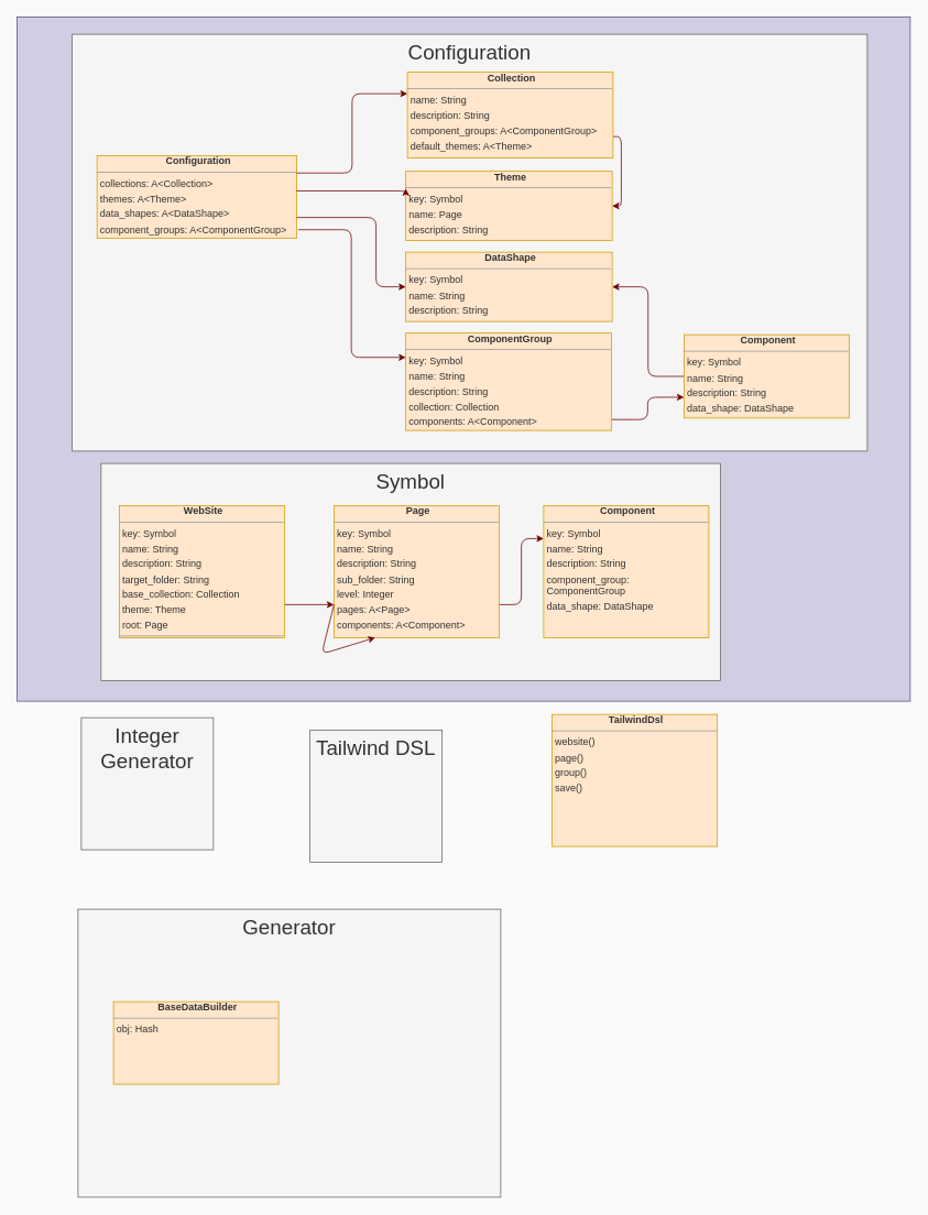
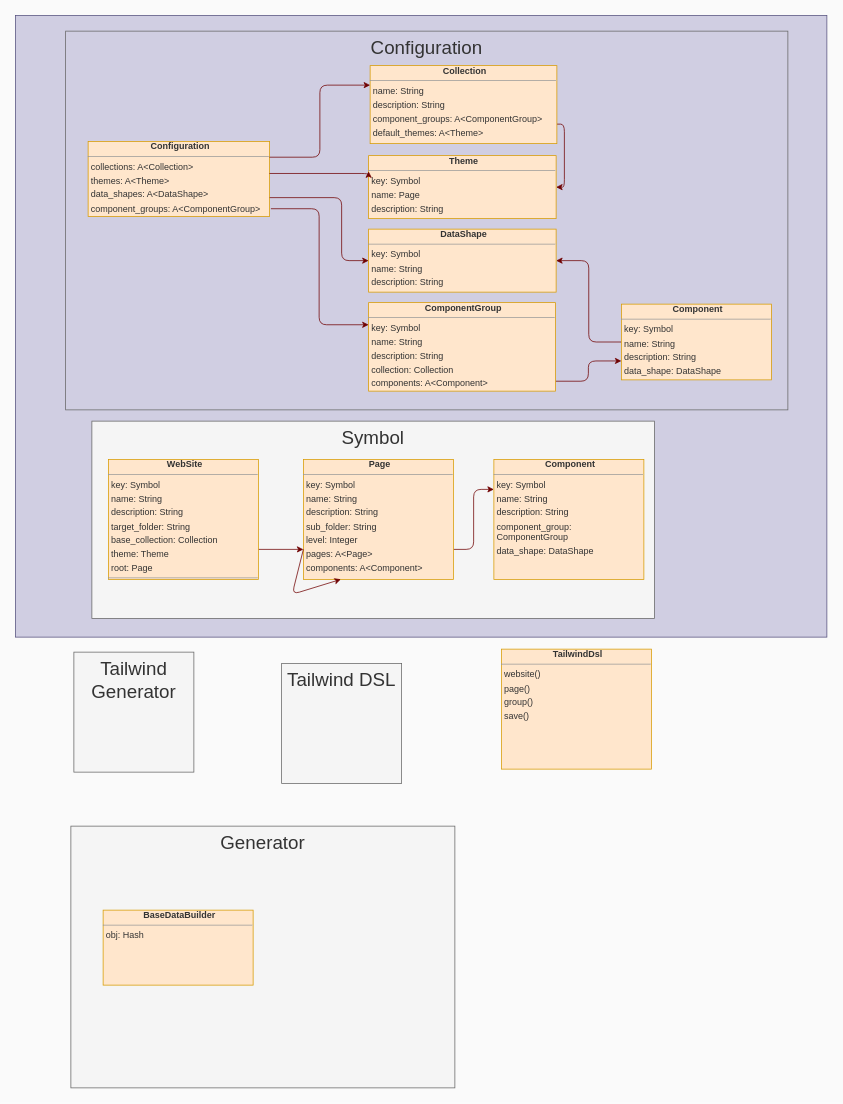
  <mxCell id="0" />
  <mxCell id="1" parent="0" />
  <mxCell id="2" value="Tailwind GEM" style="whiteSpace=wrap;html=1;rounded=0;fillColor=#d0cee2;strokeColor=#56517e;" parent="1" vertex="1"><mxGeometry x="20" y="20" width="1082" height="829" as="geometry" /></mxCell>
  <mxCell id="3" value="Symbol" style="whiteSpace=wrap;html=1;rounded=0;fillColor=#f5f5f5;strokeColor=#666666;fontColor=#333333;verticalAlign=top;fontSize=25;" parent="1" vertex="1"><mxGeometry x="122" y="561" width="750" height="263" as="geometry" /></mxCell>
  <mxCell id="4" style="edgeStyle=orthogonalEdgeStyle;shape=connector;rounded=1;html=1;exitX=1;exitY=0.75;exitDx=0;exitDy=0;entryX=0;entryY=0.75;entryDx=0;entryDy=0;labelBackgroundColor=default;fontFamily=Helvetica;fontSize=25;fontColor=default;endArrow=classic;strokeColor=#6F0000;fillColor=#a20025;elbow=vertical;" parent="1" source="5" target="7" edge="1"><mxGeometry relative="1" as="geometry" /></mxCell>
  <mxCell id="5" value="&lt;p style=&quot;margin:0px;margin-left:4px;margin-bottom:4px;text-align:center&quot;&gt;&lt;b&gt;WebSite&lt;/b&gt;&lt;/p&gt;&lt;hr size=&quot;1&quot;/&gt;&lt;p style=&quot;margin:0px;margin-left:4px;margin-bottom:4px&quot;&gt;key: Symbol&lt;/p&gt;&lt;p style=&quot;margin:0px;margin-left:4px;margin-bottom:4px&quot;&gt;name: String&lt;/p&gt;&lt;p style=&quot;margin:0px;margin-left:4px;margin-bottom:4px&quot;&gt;description: String&lt;/p&gt;&lt;p style=&quot;margin:0px;margin-left:4px;margin-bottom:4px&quot;&gt;target_folder: String&lt;/p&gt;&lt;p style=&quot;margin:0px;margin-left:4px;margin-bottom:4px&quot;&gt;base_collection: Collection&lt;/p&gt;&lt;p style=&quot;margin:0px;margin-left:4px;margin-bottom:4px&quot;&gt;theme: Theme&lt;/p&gt;&lt;p style=&quot;margin:0px;margin-left:4px;margin-bottom:4px&quot;&gt;root: Page&lt;/p&gt;&lt;hr size=&quot;1&quot;/&gt;&lt;p style=&quot;margin:0px;margin-left:4px;margin-bottom:4px&quot;&gt;favourite_components() : A&amp;lt;Component&amp;gt;&lt;/p&gt;" style="whiteSpace=wrap;html=1;rounded=0;fillColor=#ffe6cc;strokeColor=#d79b00;fontColor=#333333;align=left;overflow=fill;fontSize=12;fontFamily=Helvetica" parent="1" vertex="1"><mxGeometry x="144" y="612" width="200" height="160" as="geometry" /></mxCell>
  <mxCell id="6" style="edgeStyle=orthogonalEdgeStyle;shape=connector;rounded=1;html=1;exitX=1;exitY=0.75;exitDx=0;exitDy=0;entryX=0;entryY=0.25;entryDx=0;entryDy=0;labelBackgroundColor=default;fontFamily=Helvetica;fontSize=25;fontColor=default;endArrow=classic;strokeColor=#6F0000;fillColor=#a20025;elbow=vertical;" parent="1" source="7" target="8" edge="1"><mxGeometry relative="1" as="geometry" /></mxCell>
  <mxCell id="7" value="&lt;p style=&quot;margin:0px;margin-left:4px;margin-bottom:4px;text-align:center&quot;&gt;&lt;b&gt;Page&lt;/b&gt;&lt;/p&gt;&lt;hr size=&quot;1&quot;/&gt;&lt;p style=&quot;margin:0px;margin-left:4px;margin-bottom:4px&quot;&gt;key: Symbol&lt;/p&gt;&lt;p style=&quot;margin:0px;margin-left:4px;margin-bottom:4px&quot;&gt;name: String&lt;/p&gt;&lt;p style=&quot;margin:0px;margin-left:4px;margin-bottom:4px&quot;&gt;description: String&lt;/p&gt;&lt;p style=&quot;margin:0px;margin-left:4px;margin-bottom:4px&quot;&gt;sub_folder: String&lt;/p&gt;&lt;p style=&quot;margin:0px;margin-left:4px;margin-bottom:4px&quot;&gt;level: Integer&lt;/p&gt;&lt;p style=&quot;margin:0px;margin-left:4px;margin-bottom:4px&quot;&gt;pages: A&amp;lt;Page&amp;gt;&lt;/p&gt;&lt;p style=&quot;margin:0px;margin-left:4px;margin-bottom:4px&quot;&gt;components: A&amp;lt;Component&amp;gt;&lt;/p&gt;" style="whiteSpace=wrap;html=1;rounded=0;fillColor=#ffe6cc;strokeColor=#d79b00;fontColor=#333333;align=left;overflow=fill;fontSize=12;fontFamily=Helvetica" parent="1" vertex="1"><mxGeometry x="404" y="612" width="200" height="160" as="geometry" /></mxCell>
  <mxCell id="8" value="&lt;p style=&quot;margin:0px;margin-left:4px;margin-bottom:4px;text-align:center&quot;&gt;&lt;b&gt;Component&lt;/b&gt;&lt;/p&gt;&lt;hr size=&quot;1&quot;/&gt;&lt;p style=&quot;margin:0px;margin-left:4px;margin-bottom:4px&quot;&gt;key: Symbol&lt;/p&gt;&lt;p style=&quot;margin:0px;margin-left:4px;margin-bottom:4px&quot;&gt;name: String&lt;/p&gt;&lt;p style=&quot;margin:0px;margin-left:4px;margin-bottom:4px&quot;&gt;description: String&lt;/p&gt;&lt;p style=&quot;margin:0px;margin-left:4px;margin-bottom:4px&quot;&gt;component_group: ComponentGroup&lt;/p&gt;&lt;p style=&quot;margin:0px;margin-left:4px;margin-bottom:4px&quot;&gt;data_shape: DataShape&lt;/p&gt;" style="whiteSpace=wrap;html=1;rounded=0;fillColor=#ffe6cc;strokeColor=#d79b00;fontColor=#333333;align=left;overflow=fill;fontSize=12;fontFamily=Helvetica" parent="1" vertex="1"><mxGeometry x="658" y="612" width="200" height="160" as="geometry" /></mxCell>
- <mxCell id="9" value="Integer Generator" style="whiteSpace=wrap;html=1;rounded=0;fillColor=#f5f5f5;strokeColor=#666666;fontColor=#333333;verticalAlign=top;fontSize=25;" parent="1" vertex="1"><mxGeometry x="98" y="869" width="160" height="160" as="geometry" /></mxCell>
+ <mxCell id="9" value="Tailwind Generator" style="whiteSpace=wrap;html=1;rounded=0;fillColor=#f5f5f5;strokeColor=#666666;fontColor=#333333;verticalAlign=top;fontSize=25;" parent="1" vertex="1"><mxGeometry x="98" y="869" width="160" height="160" as="geometry" /></mxCell>
  <mxCell id="10" value="Tailwind DSL" style="whiteSpace=wrap;html=1;rounded=0;fillColor=#f5f5f5;strokeColor=#666666;fontColor=#333333;verticalAlign=top;fontSize=25;" parent="1" vertex="1"><mxGeometry x="375" y="884" width="160" height="160" as="geometry" /></mxCell>
  <mxCell id="11" value="&lt;p style=&quot;margin:0px;margin-left:4px;margin-bottom:4px;text-align:center&quot;&gt;&lt;b&gt;TailwindDsl&lt;/b&gt;&lt;/p&gt;&lt;hr size=&quot;1&quot;/&gt;&lt;p style=&quot;margin:0px;margin-left:4px;margin-bottom:4px&quot;&gt;website()&lt;/p&gt;&lt;p style=&quot;margin:0px;margin-left:4px;margin-bottom:4px&quot;&gt;page()&lt;/p&gt;&lt;p style=&quot;margin:0px;margin-left:4px;margin-bottom:4px&quot;&gt;group()&lt;/p&gt;&lt;p style=&quot;margin:0px;margin-left:4px;margin-bottom:4px&quot;&gt;save()&lt;/p&gt;" style="whiteSpace=wrap;html=1;rounded=0;fillColor=#ffe6cc;strokeColor=#d79b00;fontColor=#333333;align=left;overflow=fill;fontSize=12;fontFamily=Helvetica" parent="1" vertex="1"><mxGeometry x="668" y="865" width="200" height="160" as="geometry" /></mxCell>
  <mxCell id="12" value="Generator" style="whiteSpace=wrap;html=1;rounded=0;fillColor=#f5f5f5;strokeColor=#666666;fontColor=#333333;verticalAlign=top;fontSize=25;" parent="1" vertex="1"><mxGeometry x="94" y="1101" width="512" height="349" as="geometry" /></mxCell>
  <mxCell id="13" value="&lt;p style=&quot;margin:0px;margin-left:4px;margin-bottom:4px;text-align:center&quot;&gt;&lt;b&gt;BaseDataBuilder&lt;/b&gt;&lt;/p&gt;&lt;hr size=&quot;1&quot;/&gt;&lt;p style=&quot;margin:0px;margin-left:4px;margin-bottom:4px&quot;&gt;obj: Hash&lt;/p&gt;" style="whiteSpace=wrap;html=1;rounded=0;fillColor=#ffe6cc;strokeColor=#d79b00;fontColor=#333333;align=left;overflow=fill;fontSize=12;fontFamily=Helvetica" parent="1" vertex="1"><mxGeometry x="137" y="1213" width="200" height="100" as="geometry" /></mxCell>
  <mxCell id="14" value="" style="group" parent="1" vertex="1" connectable="0"><mxGeometry x="87" y="41" width="963" height="505" as="geometry" /></mxCell>
- <mxCell id="15" value="Configuration" style="whiteSpace=wrap;html=1;rounded=0;fillColor=#f5f5f5;strokeColor=#666666;fontColor=#333333;verticalAlign=top;fontSize=25;" parent="14" vertex="1"><mxGeometry width="963" height="505" as="geometry" /></mxCell>
+ <mxCell id="15" value="Configuration" style="whiteSpace=wrap;html=1;rounded=0;fillColor=#d0cee2;strokeColor=#666666;fontColor=#333333;verticalAlign=top;fontSize=25;" parent="14" vertex="1"><mxGeometry width="963" height="505" as="geometry" /></mxCell>
  <mxCell id="16" value="&lt;p style=&quot;margin:0px;margin-left:4px;margin-bottom:4px;text-align:center&quot;&gt;&lt;b&gt;Configuration&lt;/b&gt;&lt;/p&gt;&lt;hr size=&quot;1&quot;/&gt;&lt;p style=&quot;margin:0px;margin-left:4px;margin-bottom:4px&quot;&gt;collections: A&amp;lt;Collection&amp;gt;&lt;/p&gt;&lt;p style=&quot;margin:0px;margin-left:4px;margin-bottom:4px&quot;&gt;themes: A&amp;lt;Theme&amp;gt;&lt;/p&gt;&lt;p style=&quot;margin:0px;margin-left:4px;margin-bottom:4px&quot;&gt;data_shapes: A&amp;lt;DataShape&amp;gt;&lt;/p&gt;&lt;p style=&quot;margin:0px;margin-left:4px;margin-bottom:4px&quot;&gt;component_groups: A&amp;lt;ComponentGroup&amp;gt;&lt;/p&gt;" style="whiteSpace=wrap;html=1;rounded=0;fillColor=#ffe6cc;strokeColor=#d79b00;fontColor=#333333;align=left;overflow=fill;fontSize=12;fontFamily=Helvetica" parent="14" vertex="1"><mxGeometry x="30" y="147" width="242" height="100" as="geometry" /></mxCell>
  <mxCell id="17" style="edgeStyle=orthogonalEdgeStyle;shape=connector;rounded=1;html=1;exitX=1;exitY=0.75;exitDx=0;exitDy=0;entryX=1;entryY=0.5;entryDx=0;entryDy=0;labelBackgroundColor=default;fontFamily=Helvetica;fontSize=11;fontColor=default;endArrow=classic;strokeColor=#6F0000;fillColor=#a20025;elbow=vertical;" edge="1" parent="14" source="18" target="20"><mxGeometry relative="1" as="geometry" /></mxCell>
  <mxCell id="18" value="&lt;p style=&quot;margin:0px;margin-left:4px;margin-bottom:4px;text-align:center&quot;&gt;&lt;b&gt;Collection&lt;/b&gt;&lt;/p&gt;&lt;hr size=&quot;1&quot;/&gt;&lt;p style=&quot;margin:0px;margin-left:4px;margin-bottom:4px&quot;&gt;name: String&lt;/p&gt;&lt;p style=&quot;margin:0px;margin-left:4px;margin-bottom:4px&quot;&gt;description: String&lt;/p&gt;&lt;p style=&quot;margin:0px;margin-left:4px;margin-bottom:4px&quot;&gt;component_groups: A&amp;lt;ComponentGroup&amp;gt;&lt;/p&gt;&lt;p style=&quot;margin:0px;margin-left:4px;margin-bottom:4px&quot;&gt;default_themes: A&amp;lt;Theme&amp;gt;&lt;/p&gt;" style="whiteSpace=wrap;html=1;rounded=0;fillColor=#ffe6cc;strokeColor=#d79b00;fontColor=#333333;align=left;overflow=fill;fontSize=12;fontFamily=Helvetica" parent="14" vertex="1"><mxGeometry x="406" y="46" width="249" height="104" as="geometry" /></mxCell>
  <mxCell id="19" style="edgeStyle=orthogonalEdgeStyle;html=1;exitX=0.999;exitY=0.211;exitDx=0;exitDy=0;entryX=0;entryY=0.25;entryDx=0;entryDy=0;fillColor=#a20025;strokeColor=#6F0000;exitPerimeter=0;elbow=vertical;" parent="14" source="16" target="18" edge="1"><mxGeometry relative="1" as="geometry" /></mxCell>
  <mxCell id="20" value="&lt;p style=&quot;margin:0px;margin-left:4px;margin-bottom:4px;text-align:center&quot;&gt;&lt;b&gt;Theme&lt;/b&gt;&lt;/p&gt;&lt;hr size=&quot;1&quot;/&gt;&lt;p style=&quot;margin:0px;margin-left:4px;margin-bottom:4px&quot;&gt;key: Symbol&lt;/p&gt;&lt;p style=&quot;margin:0px;margin-left:4px;margin-bottom:4px&quot;&gt;name: Page&lt;/p&gt;&lt;p style=&quot;margin:0px;margin-left:4px;margin-bottom:4px&quot;&gt;description: String&lt;/p&gt;" style="whiteSpace=wrap;html=1;rounded=0;fillColor=#ffe6cc;strokeColor=#d79b00;fontColor=#333333;align=left;overflow=fill;fontSize=12;fontFamily=Helvetica" parent="14" vertex="1"><mxGeometry x="404" y="166" width="250" height="84" as="geometry" /></mxCell>
  <mxCell id="21" style="edgeStyle=orthogonalEdgeStyle;shape=connector;rounded=1;html=1;exitX=0.999;exitY=0.428;exitDx=0;exitDy=0;entryX=0;entryY=0.25;entryDx=0;entryDy=0;labelBackgroundColor=default;fontFamily=Helvetica;fontSize=11;fontColor=default;endArrow=classic;strokeColor=#6F0000;fillColor=#a20025;exitPerimeter=0;elbow=vertical;" parent="14" source="16" target="20" edge="1"><mxGeometry relative="1" as="geometry"><Array as="points"><mxPoint x="404" y="190" /></Array></mxGeometry></mxCell>
  <mxCell id="22" value="&lt;p style=&quot;margin:0px;margin-left:4px;margin-bottom:4px;text-align:center&quot;&gt;&lt;b&gt;ComponentGroup&lt;/b&gt;&lt;/p&gt;&lt;hr size=&quot;1&quot;/&gt;&lt;p style=&quot;margin:0px;margin-left:4px;margin-bottom:4px&quot;&gt;key: Symbol&lt;/p&gt;&lt;p style=&quot;margin:0px;margin-left:4px;margin-bottom:4px&quot;&gt;name: String&lt;/p&gt;&lt;p style=&quot;margin:0px;margin-left:4px;margin-bottom:4px&quot;&gt;description: String&lt;/p&gt;&lt;p style=&quot;margin:0px;margin-left:4px;margin-bottom:4px&quot;&gt;collection: Collection&lt;/p&gt;&lt;p style=&quot;margin:0px;margin-left:4px;margin-bottom:4px&quot;&gt;components: A&amp;lt;Component&amp;gt;&lt;/p&gt;" style="whiteSpace=wrap;html=1;rounded=0;fillColor=#ffe6cc;strokeColor=#d79b00;fontColor=#333333;align=left;overflow=fill;fontSize=12;fontFamily=Helvetica" parent="14" vertex="1"><mxGeometry x="404" y="362" width="249" height="118" as="geometry" /></mxCell>
  <mxCell id="23" style="edgeStyle=orthogonalEdgeStyle;shape=connector;rounded=1;html=1;exitX=1.007;exitY=0.898;exitDx=0;exitDy=0;labelBackgroundColor=default;fontFamily=Helvetica;fontSize=11;fontColor=default;endArrow=classic;strokeColor=#6F0000;fillColor=#a20025;exitPerimeter=0;entryX=0;entryY=0.25;entryDx=0;entryDy=0;elbow=vertical;" parent="14" source="16" target="22" edge="1"><mxGeometry relative="1" as="geometry" /></mxCell>
  <mxCell id="24" style="edgeStyle=orthogonalEdgeStyle;shape=connector;rounded=1;html=1;exitX=0;exitY=0.5;exitDx=0;exitDy=0;entryX=1;entryY=0.5;entryDx=0;entryDy=0;labelBackgroundColor=default;fontFamily=Helvetica;fontSize=11;fontColor=default;endArrow=classic;strokeColor=#6F0000;fillColor=#a20025;elbow=vertical;" edge="1" parent="14" source="25" target="27"><mxGeometry relative="1" as="geometry" /></mxCell>
  <mxCell id="25" value="&lt;p style=&quot;margin:0px;margin-left:4px;margin-bottom:4px;text-align:center&quot;&gt;&lt;b&gt;Component&lt;/b&gt;&lt;/p&gt;&lt;hr size=&quot;1&quot;/&gt;&lt;p style=&quot;margin:0px;margin-left:4px;margin-bottom:4px&quot;&gt;key: Symbol&lt;/p&gt;&lt;p style=&quot;margin:0px;margin-left:4px;margin-bottom:4px&quot;&gt;name: String&lt;/p&gt;&lt;p style=&quot;margin:0px;margin-left:4px;margin-bottom:4px&quot;&gt;description: String&lt;/p&gt;&lt;p style=&quot;margin:0px;margin-left:4px;margin-bottom:4px&quot;&gt;data_shape: DataShape&lt;/p&gt;" style="whiteSpace=wrap;html=1;rounded=0;fillColor=#ffe6cc;strokeColor=#d79b00;fontColor=#333333;align=left;overflow=fill;fontSize=12;fontFamily=Helvetica" parent="14" vertex="1"><mxGeometry x="741" y="364" width="200" height="101" as="geometry" /></mxCell>
  <mxCell id="26" style="edgeStyle=orthogonalEdgeStyle;shape=connector;rounded=1;html=1;exitX=1.003;exitY=0.888;exitDx=0;exitDy=0;entryX=0;entryY=0.75;entryDx=0;entryDy=0;labelBackgroundColor=default;fontFamily=Helvetica;fontSize=11;fontColor=default;endArrow=classic;strokeColor=#6F0000;fillColor=#a20025;exitPerimeter=0;" parent="14" source="22" target="25" edge="1"><mxGeometry relative="1" as="geometry" /></mxCell>
  <mxCell id="27" value="&lt;p style=&quot;margin:0px;margin-left:4px;margin-bottom:4px;text-align:center&quot;&gt;&lt;b&gt;DataShape&lt;/b&gt;&lt;/p&gt;&lt;hr size=&quot;1&quot;/&gt;&lt;p style=&quot;margin:0px;margin-left:4px;margin-bottom:4px&quot;&gt;key: Symbol&lt;/p&gt;&lt;p style=&quot;margin:0px;margin-left:4px;margin-bottom:4px&quot;&gt;name: String&lt;/p&gt;&lt;p style=&quot;margin:0px;margin-left:4px;margin-bottom:4px&quot;&gt;description: String&lt;/p&gt;" style="whiteSpace=wrap;html=1;rounded=0;fillColor=#ffe6cc;strokeColor=#d79b00;fontColor=#333333;align=left;overflow=fill;fontSize=12;fontFamily=Helvetica" parent="14" vertex="1"><mxGeometry x="404" y="264" width="250" height="84" as="geometry" /></mxCell>
  <mxCell id="28" style="edgeStyle=orthogonalEdgeStyle;shape=connector;rounded=1;html=1;exitX=1;exitY=0.75;exitDx=0;exitDy=0;labelBackgroundColor=default;fontFamily=Helvetica;fontSize=11;fontColor=default;endArrow=classic;strokeColor=#6F0000;fillColor=#a20025;elbow=vertical;" parent="14" source="16" target="27" edge="1"><mxGeometry relative="1" as="geometry"><Array as="points"><mxPoint x="368" y="222" /><mxPoint x="368" y="306" /></Array></mxGeometry></mxCell>
  <mxCell id="29" style="edgeStyle=orthogonalEdgeStyle;shape=connector;rounded=1;html=1;exitX=0;exitY=0.75;exitDx=0;exitDy=0;entryX=0.25;entryY=1;entryDx=0;entryDy=0;labelBackgroundColor=default;fontFamily=Helvetica;fontSize=25;fontColor=default;endArrow=classic;strokeColor=#6F0000;fillColor=#a20025;" parent="1" source="7" target="7" edge="1"><mxGeometry relative="1" as="geometry"><Array as="points"><mxPoint x="389" y="792" /></Array></mxGeometry></mxCell>
